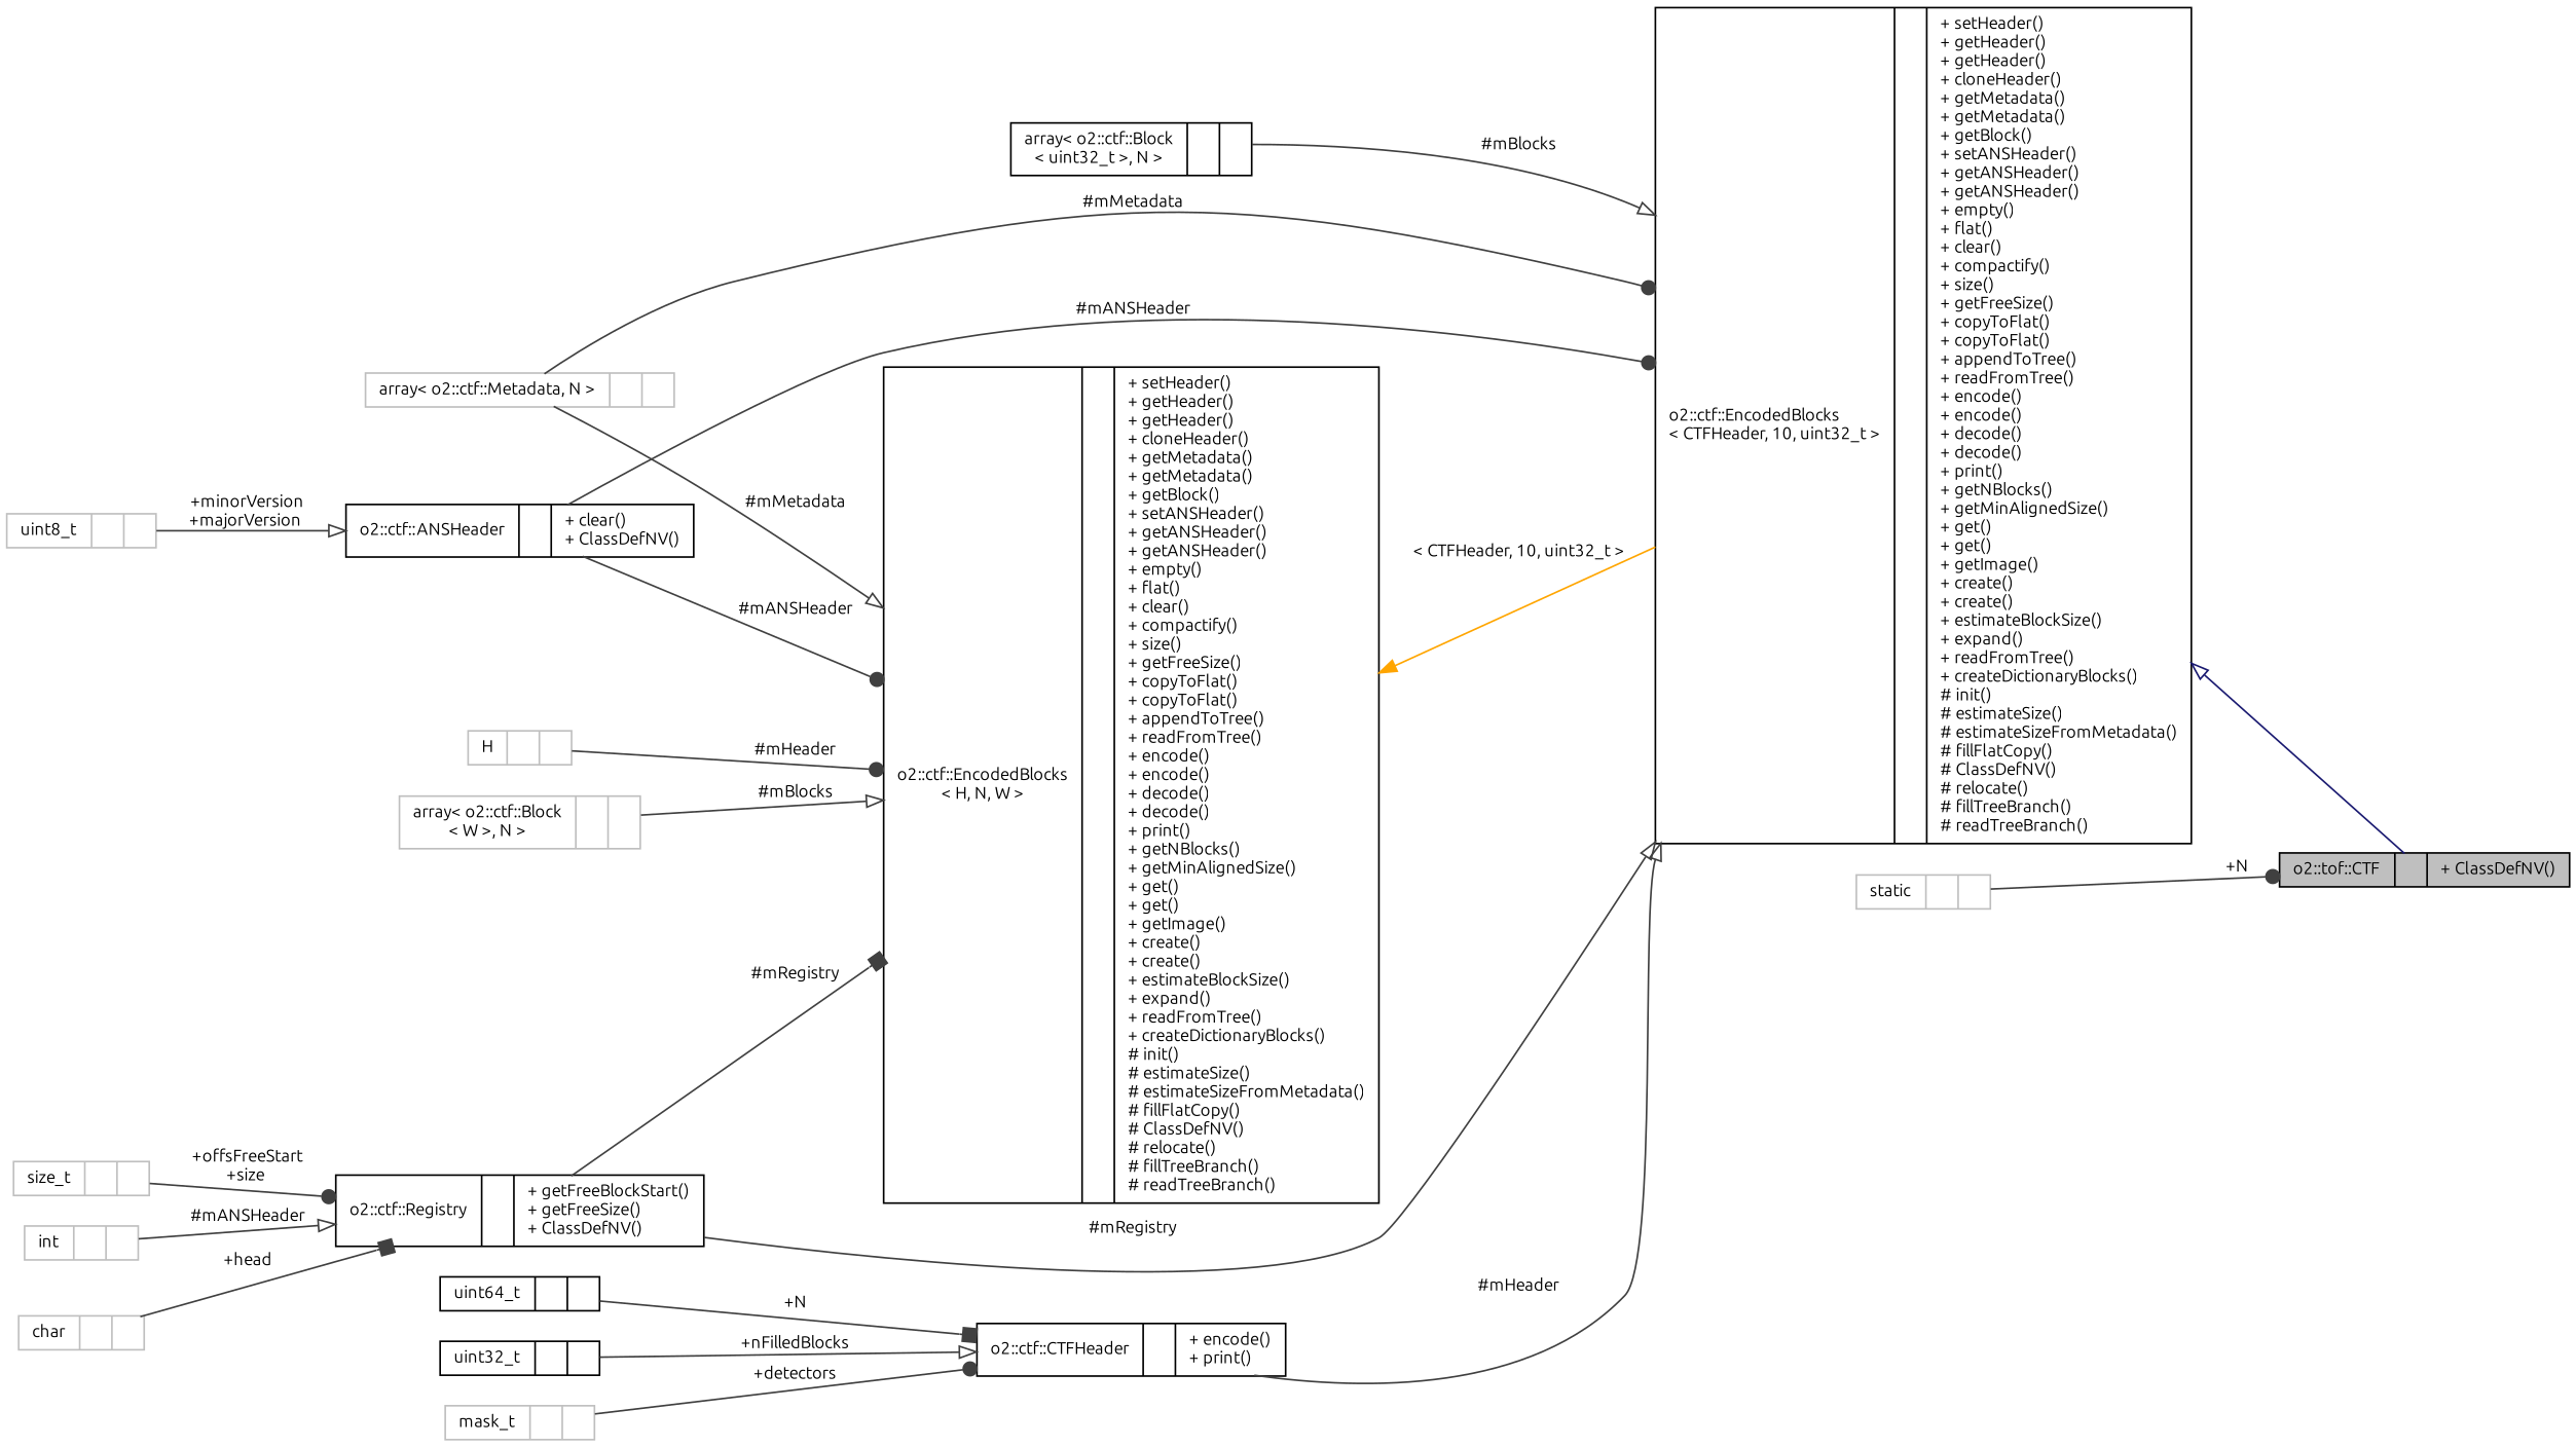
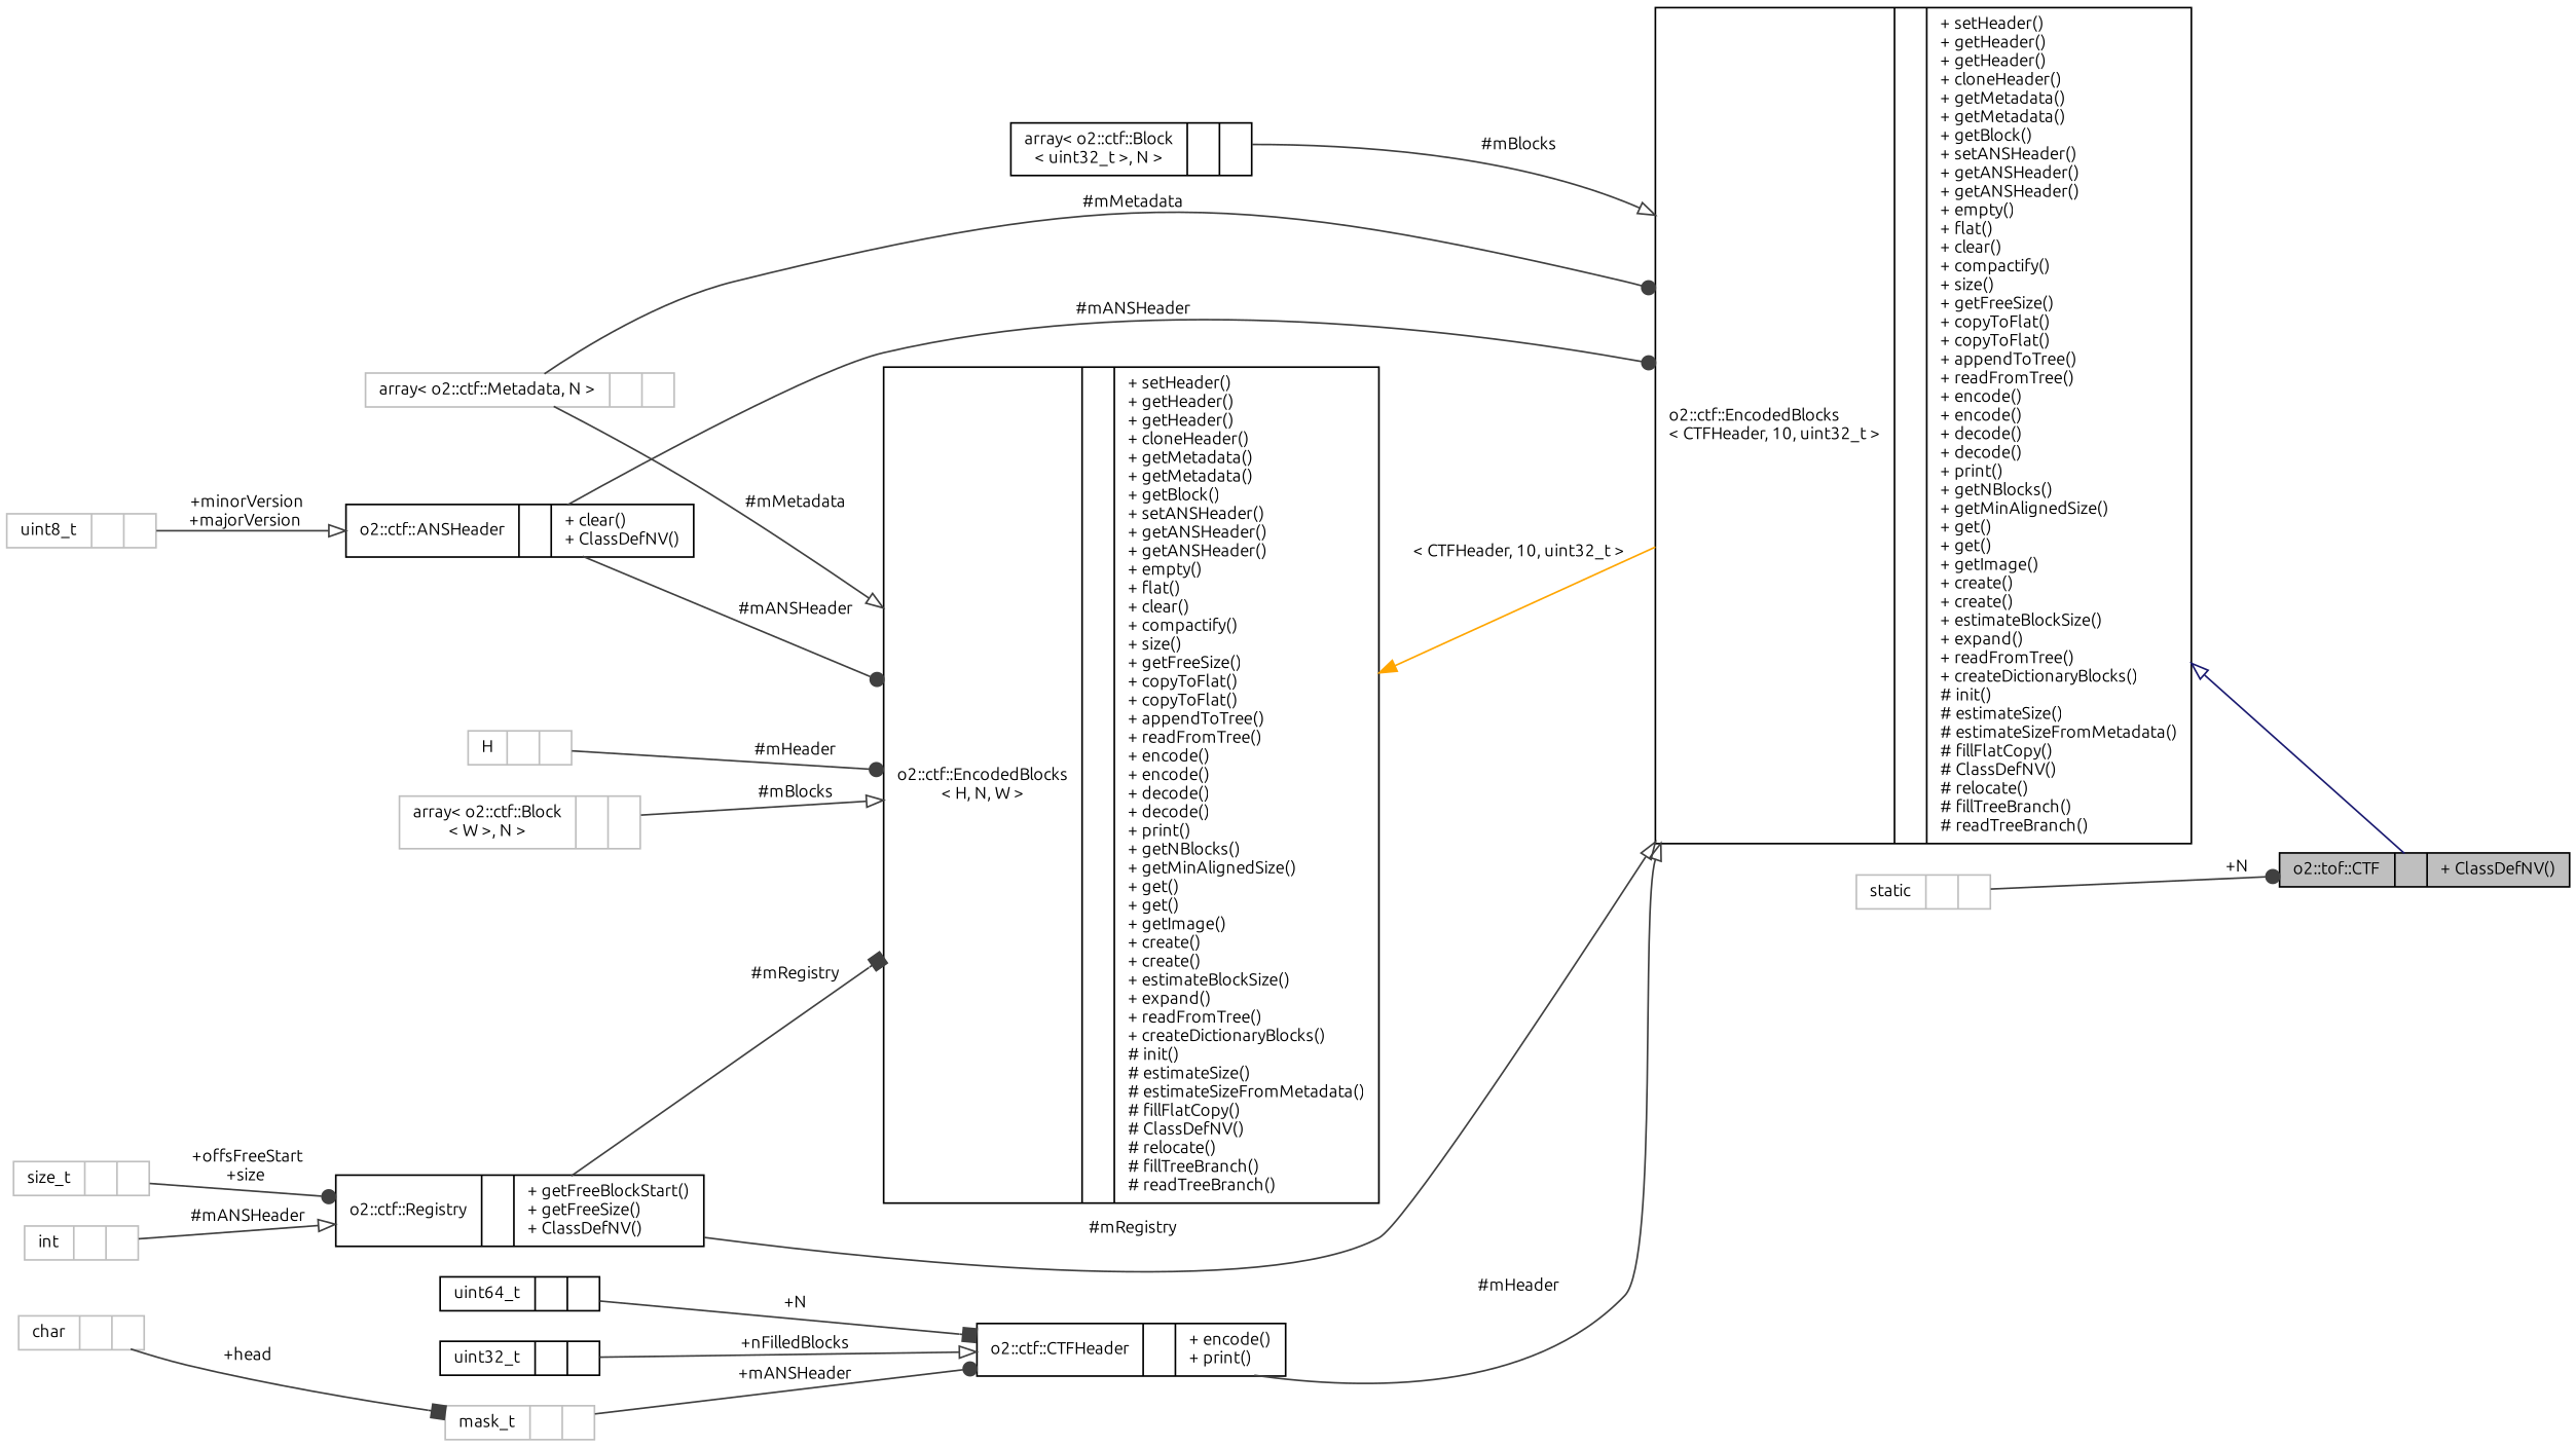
  digraph {
    fontname=Ubuntu
    rankdir=LR
    node [color=black fontname=Ubuntu fontsize=10 shape=record]
    edge [color=grey25 fontname=Ubuntu fontsize=10 labelfontname=Helvetica labelfontsize=10 style=solid arrowhead=onormal]
    n1 [fillcolor=grey75 fontcolor=black height=0.2 label="{o2::tof::CTF\n||+ ClassDefNV()\l}" style=filled width=0.4]
    n2 [height=0.2 label="{o2::ctf::EncodedBlocks\l\< CTFHeader, 10, uint32_t \>\n||+ setHeader()\l+ getHeader()\l+ getHeader()\l+ cloneHeader()\l+ getMetadata()\l+ getMetadata()\l+ getBlock()\l+ setANSHeader()\l+ getANSHeader()\l+ getANSHeader()\l+ empty()\l+ flat()\l+ clear()\l+ compactify()\l+ size()\l+ getFreeSize()\l+ copyToFlat()\l+ copyToFlat()\l+ appendToTree()\l+ readFromTree()\l+ encode()\l+ encode()\l+ decode()\l+ decode()\l+ print()\l+ getNBlocks()\l+ getMinAlignedSize()\l+ get()\l+ get()\l+ getImage()\l+ create()\l+ create()\l+ estimateBlockSize()\l+ expand()\l+ readFromTree()\l+ createDictionaryBlocks()\l# init()\l# estimateSize()\l# estimateSizeFromMetadata()\l# fillFlatCopy()\l# ClassDefNV()\l# relocate()\l# fillTreeBranch()\l# readTreeBranch()\l}" width=0.4]
    n3 [height=0.2 label="{array\< o2::ctf::Block\l\< uint32_t \>, N \>\n||}" width=0.4]
    n4 [color=grey75 height=0.2 label="{array\< o2::ctf::Metadata, N \>\n||}" width=0.4]
    n5 [height=0.2 label="{o2::ctf::EncodedBlocks\l\< H, N, W \>\n||+ setHeader()\l+ getHeader()\l+ getHeader()\l+ cloneHeader()\l+ getMetadata()\l+ getMetadata()\l+ getBlock()\l+ setANSHeader()\l+ getANSHeader()\l+ getANSHeader()\l+ empty()\l+ flat()\l+ clear()\l+ compactify()\l+ size()\l+ getFreeSize()\l+ copyToFlat()\l+ copyToFlat()\l+ appendToTree()\l+ readFromTree()\l+ encode()\l+ encode()\l+ decode()\l+ decode()\l+ print()\l+ getNBlocks()\l+ getMinAlignedSize()\l+ get()\l+ get()\l+ getImage()\l+ create()\l+ create()\l+ estimateBlockSize()\l+ expand()\l+ readFromTree()\l+ createDictionaryBlocks()\l# init()\l# estimateSize()\l# estimateSizeFromMetadata()\l# fillFlatCopy()\l# ClassDefNV()\l# relocate()\l# fillTreeBranch()\l# readTreeBranch()\l}" width=0.4]
    n6 [height=0.2 label="{o2::ctf::CTFHeader\n||+ encode()\l+ print()\l}" width=0.4]
    n7 [color=grey75 height=0.2 label="{mask_t\n||}" width=0.4]
    n8 [height=0.2 label="{uint64_t\n||}" width=0.4]
    n9 [height=0.2 label="{uint32_t\n||}" width=0.4]
    n10 [height=0.2 label="{o2::ctf::ANSHeader\n||+ clear()\l+ ClassDefNV()\l}" width=0.4]
    n11 [color=grey75 height=0.2 label="{uint8_t\n||}" width=0.4]
    n12 [height=0.2 label="{o2::ctf::Registry\n||+ getFreeBlockStart()\l+ getFreeSize()\l+ ClassDefNV()\l}" width=0.4]
    n13 [color=grey75 height=0.2 label="{char\n||}" width=0.4]
    n14 [color=grey75 height=0.2 label="{size_t\n||}" width=0.4]
    n15 [color=grey75 height=0.2 label="{int\n||}" width=0.4]
    n16 [color=grey75 height=0.2 label="{H\n||}" width=0.4]
    n17 [color=grey75 height=0.2 label="{array\< o2::ctf::Block\l\< W \>, N \>\n||}" width=0.4]
    n18 [color=grey75 height=0.2 label="{static\n||}" width=0.4]
    n2 -> n1 [arrowtail=onormal color=midnightblue dir=back arrowhead=""]
    n3 -> n2 [label=" #mBlocks"]
    n4 -> n2 [arrowhead=dot label=" #mMetadata"]
    n4 -> n5 [label=" #mMetadata"]
    n5 -> n2 [color=orange dir=back label=" \< CTFHeader, 10, uint32_t \>" arrowhead=""]
    n6 -> n2 [label=" #mHeader"]
-   n7 -> n6 [arrowhead=dot label=" +detectors"]
+   n7 -> n6 [arrowhead=dot label=" +mANSHeader"]
    n8 -> n6 [arrowhead=box label=" +N"]
    n9 -> n6 [label=" +nFilledBlocks"]
    n10 -> n2 [arrowhead=dot label=" #mANSHeader"]
    n10 -> n5 [arrowhead=dot label=" #mANSHeader"]
    n11 -> n10 [label=" +minorVersion\n+majorVersion"]
    n12 -> n2 [label=" #mRegistry"]
    n12 -> n5 [arrowhead=box label=" #mRegistry"]
-   n13 -> n12 [arrowhead=box label=" +head"]
+   n13 -> n7 [arrowhead=box label=" +head"]
    n14 -> n12 [arrowhead=dot label=" +offsFreeStart\n+size"]
    n15 -> n12 [label=" #mANSHeader"]
    n16 -> n5 [arrowhead=dot label=" #mHeader"]
    n17 -> n5 [label=" #mBlocks"]
    n18 -> n1 [arrowhead=dot label=" +N"]
  }
